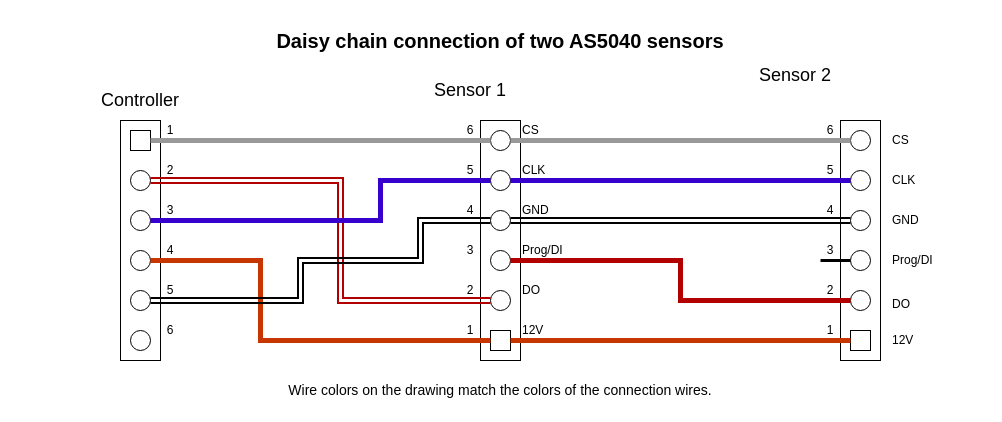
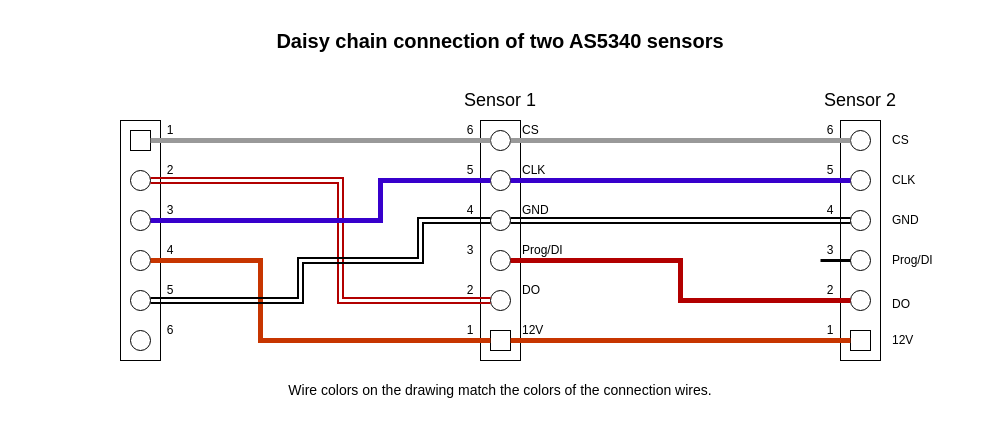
  <mxCell id="0" />
  <mxCell id="1" parent="0" />
  <mxCell id="2" value="" style="group;rotation=90;" parent="1" vertex="1" connectable="0"><mxGeometry x="740" y="220" width="240" height="40" as="geometry" /></mxCell>
  <mxCell id="3" value="" style="rounded=0;whiteSpace=wrap;html=1;fontSize=20;rotation=90;" parent="2" vertex="1"><mxGeometry width="240" height="40" as="geometry" /></mxCell>
  <mxCell id="4" value="" style="whiteSpace=wrap;html=1;aspect=fixed;fontSize=20;rotation=90;" parent="2" vertex="1"><mxGeometry x="110" y="110" width="20" height="20" as="geometry" /></mxCell>
  <mxCell id="5" value="" style="ellipse;whiteSpace=wrap;html=1;aspect=fixed;fontSize=20;rotation=90;" parent="2" vertex="1"><mxGeometry x="110" y="70" width="20" height="20" as="geometry" /></mxCell>
  <mxCell id="6" value="" style="ellipse;whiteSpace=wrap;html=1;aspect=fixed;fontSize=20;rotation=90;" parent="2" vertex="1"><mxGeometry x="110" y="30" width="20" height="20" as="geometry" /></mxCell>
  <mxCell id="7" value="" style="ellipse;whiteSpace=wrap;html=1;aspect=fixed;fontSize=20;rotation=90;" parent="2" vertex="1"><mxGeometry x="110" y="-10" width="20" height="20" as="geometry" /></mxCell>
  <mxCell id="8" value="" style="ellipse;whiteSpace=wrap;html=1;aspect=fixed;fontSize=20;rotation=90;" parent="2" vertex="1"><mxGeometry x="110" y="-50" width="20" height="20" as="geometry" /></mxCell>
  <mxCell id="9" value="" style="ellipse;whiteSpace=wrap;html=1;aspect=fixed;fontSize=20;rotation=90;" parent="2" vertex="1"><mxGeometry x="110" y="-90" width="20" height="20" as="geometry" /></mxCell>
- <mxCell id="10" value="Daisy chain connection of two AS5040 sensors" style="text;html=1;strokeColor=none;fillColor=none;align=center;verticalAlign=middle;whiteSpace=wrap;rounded=0;fontSize=20;fontStyle=1" parent="1" vertex="1"><mxGeometry x="260" y="20" width="480" height="40" as="geometry" /></mxCell>
+ <mxCell id="10" value="Daisy chain connection of two AS5340 sensors" style="text;html=1;strokeColor=none;fillColor=none;align=center;verticalAlign=middle;whiteSpace=wrap;rounded=0;fontSize=20;fontStyle=1" parent="1" vertex="1"><mxGeometry x="260" y="20" width="480" height="40" as="geometry" /></mxCell>
  <mxCell id="11" value="1" style="text;html=1;strokeColor=none;fillColor=none;align=center;verticalAlign=middle;whiteSpace=wrap;rounded=0;" parent="1" vertex="1"><mxGeometry x="820" y="320" width="20" height="20" as="geometry" /></mxCell>
  <mxCell id="12" value="Wire colors on the drawing match the colors of the connection wires." style="text;html=1;strokeColor=none;fillColor=none;align=center;verticalAlign=middle;whiteSpace=wrap;rounded=0;fontSize=14;" parent="1" vertex="1"><mxGeometry x="140" y="380" width="720" height="20" as="geometry" /></mxCell>
  <mxCell id="13" value="" style="group;rotation=90;" vertex="1" connectable="0" parent="1"><mxGeometry x="380" y="220" width="240" height="40" as="geometry" /></mxCell>
  <mxCell id="14" value="" style="rounded=0;whiteSpace=wrap;html=1;fontSize=20;rotation=90;" vertex="1" parent="13"><mxGeometry width="240" height="40" as="geometry" /></mxCell>
  <mxCell id="15" value="" style="whiteSpace=wrap;html=1;aspect=fixed;fontSize=20;rotation=90;" vertex="1" parent="13"><mxGeometry x="110" y="110" width="20" height="20" as="geometry" /></mxCell>
  <mxCell id="16" value="" style="ellipse;whiteSpace=wrap;html=1;aspect=fixed;fontSize=20;rotation=90;" vertex="1" parent="13"><mxGeometry x="110" y="70" width="20" height="20" as="geometry" /></mxCell>
  <mxCell id="17" value="" style="ellipse;whiteSpace=wrap;html=1;aspect=fixed;fontSize=20;rotation=90;" vertex="1" parent="13"><mxGeometry x="110" y="30" width="20" height="20" as="geometry" /></mxCell>
  <mxCell id="18" value="" style="ellipse;whiteSpace=wrap;html=1;aspect=fixed;fontSize=20;rotation=90;" vertex="1" parent="13"><mxGeometry x="110" y="-10" width="20" height="20" as="geometry" /></mxCell>
  <mxCell id="19" value="" style="ellipse;whiteSpace=wrap;html=1;aspect=fixed;fontSize=20;rotation=90;" vertex="1" parent="13"><mxGeometry x="110" y="-50" width="20" height="20" as="geometry" /></mxCell>
  <mxCell id="20" value="" style="ellipse;whiteSpace=wrap;html=1;aspect=fixed;fontSize=20;rotation=90;" vertex="1" parent="13"><mxGeometry x="110" y="-90" width="20" height="20" as="geometry" /></mxCell>
  <mxCell id="21" value="CS" style="text;html=1;strokeColor=none;fillColor=none;align=left;verticalAlign=middle;whiteSpace=wrap;rounded=0;" vertex="1" parent="1"><mxGeometry x="890" y="130" width="40" height="20" as="geometry" /></mxCell>
  <mxCell id="22" value="CLK" style="text;html=1;strokeColor=none;fillColor=none;align=left;verticalAlign=middle;whiteSpace=wrap;rounded=0;" vertex="1" parent="1"><mxGeometry x="890" y="170" width="40" height="20" as="geometry" /></mxCell>
  <mxCell id="23" value="GND" style="text;html=1;strokeColor=none;fillColor=none;align=left;verticalAlign=middle;whiteSpace=wrap;rounded=0;" vertex="1" parent="1"><mxGeometry x="890" y="210" width="40" height="20" as="geometry" /></mxCell>
  <mxCell id="24" value="Prog/DI" style="text;html=1;strokeColor=none;fillColor=none;align=left;verticalAlign=middle;whiteSpace=wrap;rounded=0;" vertex="1" parent="1"><mxGeometry x="890" y="250" width="50" height="20" as="geometry" /></mxCell>
  <mxCell id="25" value="DO" style="text;html=1;strokeColor=none;fillColor=none;align=left;verticalAlign=middle;whiteSpace=wrap;rounded=0;" vertex="1" parent="1"><mxGeometry x="890" y="293.5" width="40" height="20" as="geometry" /></mxCell>
  <mxCell id="26" value="12V" style="text;html=1;strokeColor=none;fillColor=none;align=left;verticalAlign=middle;whiteSpace=wrap;rounded=0;" vertex="1" parent="1"><mxGeometry x="890" y="330" width="40" height="20" as="geometry" /></mxCell>
- <mxCell id="27" value="Controller" style="text;html=1;strokeColor=none;fillColor=none;align=center;verticalAlign=middle;whiteSpace=wrap;rounded=0;fontSize=18;" vertex="1" parent="1"><mxGeometry x="100" y="90" width="80" height="20" as="geometry" /></mxCell>
- <mxCell id="28" value="Sensor 1" style="text;html=1;strokeColor=none;fillColor=none;align=center;verticalAlign=middle;whiteSpace=wrap;rounded=0;fontSize=18;" vertex="1" parent="1"><mxGeometry x="430" y="80" width="80" height="20" as="geometry" /></mxCell>
- <mxCell id="29" value="Sensor 2" style="text;html=1;strokeColor=none;fillColor=none;align=center;verticalAlign=middle;whiteSpace=wrap;rounded=0;fontSize=18;" vertex="1" parent="1"><mxGeometry x="755" y="65" width="80" height="20" as="geometry" /></mxCell>
+ <mxCell id="28" value="Sensor 1" style="text;html=1;strokeColor=none;fillColor=none;align=center;verticalAlign=middle;whiteSpace=wrap;rounded=0;fontSize=18;" vertex="1" parent="1"><mxGeometry x="460" y="90" width="80" height="20" as="geometry" /></mxCell>
+ <mxCell id="29" value="Sensor 2" style="text;html=1;strokeColor=none;fillColor=none;align=center;verticalAlign=middle;whiteSpace=wrap;rounded=0;fontSize=18;" vertex="1" parent="1"><mxGeometry x="820" y="90" width="80" height="20" as="geometry" /></mxCell>
  <mxCell id="30" style="edgeStyle=orthogonalEdgeStyle;rounded=0;orthogonalLoop=1;jettySize=auto;html=1;exitX=0.5;exitY=1;exitDx=0;exitDy=0;endArrow=none;endFill=0;strokeColor=#C73500;fontSize=20;fillColor=#fa6800;strokeWidth=5;entryX=0.5;entryY=0;entryDx=0;entryDy=0;" edge="1" parent="1" source="4" target="15"><mxGeometry relative="1" as="geometry"><Array as="points" /><mxPoint x="860" y="380" as="sourcePoint" /><mxPoint x="520" y="380" as="targetPoint" /></mxGeometry></mxCell>
  <mxCell id="31" value="2" style="text;html=1;strokeColor=none;fillColor=none;align=center;verticalAlign=middle;whiteSpace=wrap;rounded=0;" vertex="1" parent="1"><mxGeometry x="820" y="280" width="20" height="20" as="geometry" /></mxCell>
  <mxCell id="32" value="3" style="text;html=1;strokeColor=none;fillColor=none;align=center;verticalAlign=middle;whiteSpace=wrap;rounded=0;" vertex="1" parent="1"><mxGeometry x="820" y="240" width="20" height="20" as="geometry" /></mxCell>
  <mxCell id="33" value="4" style="text;html=1;strokeColor=none;fillColor=none;align=center;verticalAlign=middle;whiteSpace=wrap;rounded=0;" vertex="1" parent="1"><mxGeometry x="820" y="200" width="20" height="20" as="geometry" /></mxCell>
  <mxCell id="34" value="5" style="text;html=1;strokeColor=none;fillColor=none;align=center;verticalAlign=middle;whiteSpace=wrap;rounded=0;" vertex="1" parent="1"><mxGeometry x="820" y="160" width="20" height="20" as="geometry" /></mxCell>
  <mxCell id="35" value="6" style="text;html=1;strokeColor=none;fillColor=none;align=center;verticalAlign=middle;whiteSpace=wrap;rounded=0;" vertex="1" parent="1"><mxGeometry x="820" y="120" width="20" height="20" as="geometry" /></mxCell>
  <mxCell id="36" value="1" style="text;html=1;strokeColor=none;fillColor=none;align=center;verticalAlign=middle;whiteSpace=wrap;rounded=0;" vertex="1" parent="1"><mxGeometry x="460" y="320" width="20" height="20" as="geometry" /></mxCell>
  <mxCell id="37" value="2" style="text;html=1;strokeColor=none;fillColor=none;align=center;verticalAlign=middle;whiteSpace=wrap;rounded=0;" vertex="1" parent="1"><mxGeometry x="460" y="280" width="20" height="20" as="geometry" /></mxCell>
  <mxCell id="38" value="3" style="text;html=1;strokeColor=none;fillColor=none;align=center;verticalAlign=middle;whiteSpace=wrap;rounded=0;" vertex="1" parent="1"><mxGeometry x="460" y="240" width="20" height="20" as="geometry" /></mxCell>
  <mxCell id="39" value="4" style="text;html=1;strokeColor=none;fillColor=none;align=center;verticalAlign=middle;whiteSpace=wrap;rounded=0;" vertex="1" parent="1"><mxGeometry x="460" y="200" width="20" height="20" as="geometry" /></mxCell>
  <mxCell id="40" value="5" style="text;html=1;strokeColor=none;fillColor=none;align=center;verticalAlign=middle;whiteSpace=wrap;rounded=0;" vertex="1" parent="1"><mxGeometry x="460" y="160" width="20" height="20" as="geometry" /></mxCell>
  <mxCell id="41" value="6" style="text;html=1;strokeColor=none;fillColor=none;align=center;verticalAlign=middle;whiteSpace=wrap;rounded=0;" vertex="1" parent="1"><mxGeometry x="460" y="120" width="20" height="20" as="geometry" /></mxCell>
  <mxCell id="42" style="edgeStyle=orthogonalEdgeStyle;orthogonalLoop=1;jettySize=auto;html=1;endArrow=none;endFill=0;fontSize=20;rounded=0;entryX=0.5;entryY=1;entryDx=0;entryDy=0;fillColor=#bac8d3;strokeWidth=5;strokeColor=#999999;exitX=0.5;exitY=0;exitDx=0;exitDy=0;" edge="1" parent="1" source="20" target="9"><mxGeometry relative="1" as="geometry"><mxPoint x="810" y="140" as="targetPoint" /><mxPoint x="700" y="100" as="sourcePoint" /><Array as="points"><mxPoint x="620" y="140" /><mxPoint x="620" y="140" /></Array></mxGeometry></mxCell>
  <mxCell id="43" style="edgeStyle=orthogonalEdgeStyle;orthogonalLoop=1;jettySize=auto;html=1;endArrow=none;endFill=0;strokeColor=#3700CC;fontSize=20;fillColor=#6a00ff;strokeWidth=5;entryX=0.5;entryY=1;entryDx=0;entryDy=0;exitX=0.5;exitY=0;exitDx=0;exitDy=0;rounded=0;" edge="1" parent="1" source="19" target="8"><mxGeometry relative="1" as="geometry"><mxPoint x="780" y="180" as="targetPoint" /><Array as="points" /><mxPoint x="630" y="180" as="sourcePoint" /></mxGeometry></mxCell>
  <mxCell id="44" style="edgeStyle=orthogonalEdgeStyle;rounded=0;orthogonalLoop=1;jettySize=auto;html=1;endArrow=none;endFill=0;fontSize=20;fillColor=#6a00ff;strokeWidth=2;entryX=0.5;entryY=1;entryDx=0;entryDy=0;exitX=0.5;exitY=0;exitDx=0;exitDy=0;shape=link;" edge="1" parent="1" source="18" target="7"><mxGeometry relative="1" as="geometry"><mxPoint x="920" y="230" as="targetPoint" /><Array as="points" /><mxPoint x="540" y="230" as="sourcePoint" /></mxGeometry></mxCell>
  <mxCell id="45" style="edgeStyle=orthogonalEdgeStyle;rounded=0;orthogonalLoop=1;jettySize=auto;html=1;endArrow=none;endFill=0;fontSize=20;fillColor=#6a00ff;strokeWidth=3;entryX=0.5;entryY=1;entryDx=0;entryDy=0;" edge="1" parent="1" target="6"><mxGeometry relative="1" as="geometry"><mxPoint x="815" y="260" as="targetPoint" /><Array as="points" /><mxPoint x="820" y="260" as="sourcePoint" /></mxGeometry></mxCell>
  <mxCell id="46" style="edgeStyle=orthogonalEdgeStyle;rounded=0;orthogonalLoop=1;jettySize=auto;html=1;exitX=0.5;exitY=1;exitDx=0;exitDy=0;endArrow=none;endFill=0;strokeColor=#B20000;fontSize=20;fillColor=#e51400;strokeWidth=5;entryX=0.5;entryY=0;entryDx=0;entryDy=0;" edge="1" parent="1" source="5" target="17"><mxGeometry relative="1" as="geometry"><Array as="points" /><mxPoint x="880" y="440" as="sourcePoint" /><mxPoint x="500" y="440" as="targetPoint" /></mxGeometry></mxCell>
  <mxCell id="47" value="" style="group" vertex="1" connectable="0" parent="1"><mxGeometry x="120" y="120" width="40" height="240" as="geometry" /></mxCell>
  <mxCell id="48" value="" style="rounded=0;whiteSpace=wrap;html=1;fontSize=20;rotation=90;" vertex="1" parent="47"><mxGeometry x="-100" y="100" width="240" height="40" as="geometry" /></mxCell>
  <mxCell id="49" value="" style="ellipse;whiteSpace=wrap;html=1;aspect=fixed;fontSize=20;rotation=90;" vertex="1" parent="47"><mxGeometry x="10" y="170" width="20" height="20" as="geometry" /></mxCell>
  <mxCell id="50" value="" style="ellipse;whiteSpace=wrap;html=1;aspect=fixed;fontSize=20;rotation=90;" vertex="1" parent="47"><mxGeometry x="10" y="130" width="20" height="20" as="geometry" /></mxCell>
  <mxCell id="51" value="" style="ellipse;whiteSpace=wrap;html=1;aspect=fixed;fontSize=20;rotation=90;" vertex="1" parent="47"><mxGeometry x="10" y="90" width="20" height="20" as="geometry" /></mxCell>
  <mxCell id="52" value="" style="ellipse;whiteSpace=wrap;html=1;aspect=fixed;fontSize=20;rotation=90;" vertex="1" parent="47"><mxGeometry x="10" y="50" width="20" height="20" as="geometry" /></mxCell>
  <mxCell id="53" value="" style="ellipse;whiteSpace=wrap;html=1;aspect=fixed;fontSize=20;rotation=90;" vertex="1" parent="47"><mxGeometry x="10" y="210" width="20" height="20" as="geometry" /></mxCell>
  <mxCell id="54" value="" style="whiteSpace=wrap;html=1;aspect=fixed;fontSize=20;rotation=90;" vertex="1" parent="47"><mxGeometry x="10" y="10" width="20" height="20" as="geometry" /></mxCell>
  <mxCell id="55" value="6" style="text;html=1;strokeColor=none;fillColor=none;align=center;verticalAlign=middle;whiteSpace=wrap;rounded=0;" vertex="1" parent="1"><mxGeometry x="160" y="320" width="20" height="20" as="geometry" /></mxCell>
  <mxCell id="56" value="5" style="text;html=1;strokeColor=none;fillColor=none;align=center;verticalAlign=middle;whiteSpace=wrap;rounded=0;" vertex="1" parent="1"><mxGeometry x="160" y="280" width="20" height="20" as="geometry" /></mxCell>
  <mxCell id="57" value="4" style="text;html=1;strokeColor=none;fillColor=none;align=center;verticalAlign=middle;whiteSpace=wrap;rounded=0;" vertex="1" parent="1"><mxGeometry x="160" y="240" width="20" height="20" as="geometry" /></mxCell>
  <mxCell id="58" value="3" style="text;html=1;strokeColor=none;fillColor=none;align=center;verticalAlign=middle;whiteSpace=wrap;rounded=0;" vertex="1" parent="1"><mxGeometry x="160" y="200" width="20" height="20" as="geometry" /></mxCell>
  <mxCell id="59" value="2" style="text;html=1;strokeColor=none;fillColor=none;align=center;verticalAlign=middle;whiteSpace=wrap;rounded=0;" vertex="1" parent="1"><mxGeometry x="160" y="160" width="20" height="20" as="geometry" /></mxCell>
  <mxCell id="60" value="1" style="text;html=1;strokeColor=none;fillColor=none;align=center;verticalAlign=middle;whiteSpace=wrap;rounded=0;" vertex="1" parent="1"><mxGeometry x="160" y="120" width="20" height="20" as="geometry" /></mxCell>
  <mxCell id="61" style="edgeStyle=orthogonalEdgeStyle;orthogonalLoop=1;jettySize=auto;html=1;endArrow=none;endFill=0;fontSize=20;rounded=0;entryX=0.5;entryY=1;entryDx=0;entryDy=0;fillColor=#bac8d3;strokeWidth=5;strokeColor=#999999;" edge="1" parent="1" target="20"><mxGeometry relative="1" as="geometry"><mxPoint x="420" y="139.52" as="targetPoint" /><mxPoint x="150" y="140" as="sourcePoint" /><Array as="points"><mxPoint x="150" y="140" /></Array></mxGeometry></mxCell>
  <mxCell id="62" style="edgeStyle=orthogonalEdgeStyle;rounded=0;orthogonalLoop=1;jettySize=auto;html=1;endArrow=none;endFill=0;fontSize=20;fillColor=#e51400;strokeWidth=2;exitX=0.5;exitY=0;exitDx=0;exitDy=0;entryX=0.5;entryY=1;entryDx=0;entryDy=0;strokeColor=#B20000;shape=link;" edge="1" parent="1" source="52" target="16"><mxGeometry relative="1" as="geometry"><mxPoint x="430" y="300" as="targetPoint" /><Array as="points"><mxPoint x="340" y="180" /><mxPoint x="340" y="300" /></Array><mxPoint x="230" y="180" as="sourcePoint" /></mxGeometry></mxCell>
  <mxCell id="63" style="edgeStyle=orthogonalEdgeStyle;orthogonalLoop=1;jettySize=auto;html=1;endArrow=none;endFill=0;strokeColor=#3700CC;fontSize=20;fillColor=#6a00ff;strokeWidth=5;entryX=0.5;entryY=1;entryDx=0;entryDy=0;exitX=0.5;exitY=0;exitDx=0;exitDy=0;rounded=0;" edge="1" parent="1" source="51" target="19"><mxGeometry relative="1" as="geometry"><mxPoint x="430" y="239.8" as="targetPoint" /><Array as="points"><mxPoint x="380" y="220" /><mxPoint x="380" y="180" /></Array><mxPoint x="50" y="239.8" as="sourcePoint" /></mxGeometry></mxCell>
  <mxCell id="64" style="edgeStyle=orthogonalEdgeStyle;rounded=0;orthogonalLoop=1;jettySize=auto;html=1;exitX=0.5;exitY=1;exitDx=0;exitDy=0;endArrow=none;endFill=0;strokeColor=#C73500;fontSize=20;fillColor=#fa6800;strokeWidth=5;entryX=0.5;entryY=0;entryDx=0;entryDy=0;" edge="1" parent="1" source="15" target="50"><mxGeometry relative="1" as="geometry"><Array as="points"><mxPoint x="260" y="340" /><mxPoint x="260" y="260" /></Array><mxPoint x="270" y="350" as="sourcePoint" /><mxPoint x="300" y="260" as="targetPoint" /></mxGeometry></mxCell>
  <mxCell id="65" style="edgeStyle=orthogonalEdgeStyle;rounded=0;orthogonalLoop=1;jettySize=auto;html=1;endArrow=none;endFill=0;fontSize=20;fillColor=#6a00ff;strokeWidth=2;exitX=0.5;exitY=0;exitDx=0;exitDy=0;entryX=0.5;entryY=1;entryDx=0;entryDy=0;shape=link;" edge="1" parent="1" source="49" target="18"><mxGeometry relative="1" as="geometry"><mxPoint x="380" y="220" as="targetPoint" /><Array as="points"><mxPoint x="300" y="300" /><mxPoint x="300" y="260" /><mxPoint x="420" y="260" /><mxPoint x="420" y="220" /></Array><mxPoint x="100" y="480" as="sourcePoint" /></mxGeometry></mxCell>
  <mxCell id="66" value="CS" style="text;html=1;strokeColor=none;fillColor=none;align=left;verticalAlign=middle;whiteSpace=wrap;rounded=0;" vertex="1" parent="1"><mxGeometry x="520" y="120" width="40" height="20" as="geometry" /></mxCell>
  <mxCell id="67" value="CLK" style="text;html=1;strokeColor=none;fillColor=none;align=left;verticalAlign=middle;whiteSpace=wrap;rounded=0;" vertex="1" parent="1"><mxGeometry x="520" y="160" width="40" height="20" as="geometry" /></mxCell>
  <mxCell id="68" value="GND" style="text;html=1;strokeColor=none;fillColor=none;align=left;verticalAlign=middle;whiteSpace=wrap;rounded=0;" vertex="1" parent="1"><mxGeometry x="520" y="200" width="40" height="20" as="geometry" /></mxCell>
  <mxCell id="69" value="Prog/DI" style="text;html=1;strokeColor=none;fillColor=none;align=left;verticalAlign=middle;whiteSpace=wrap;rounded=0;" vertex="1" parent="1"><mxGeometry x="520" y="240" width="50" height="20" as="geometry" /></mxCell>
  <mxCell id="70" value="DO" style="text;html=1;strokeColor=none;fillColor=none;align=left;verticalAlign=middle;whiteSpace=wrap;rounded=0;" vertex="1" parent="1"><mxGeometry x="520" y="280" width="40" height="20" as="geometry" /></mxCell>
  <mxCell id="71" value="12V" style="text;html=1;strokeColor=none;fillColor=none;align=left;verticalAlign=middle;whiteSpace=wrap;rounded=0;" vertex="1" parent="1"><mxGeometry x="520" y="320" width="40" height="20" as="geometry" /></mxCell>
